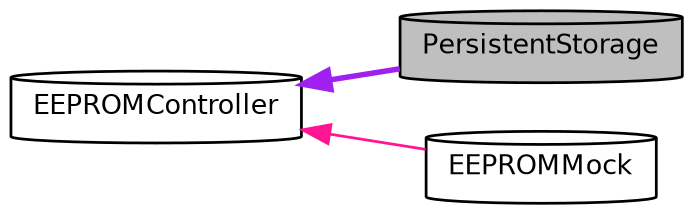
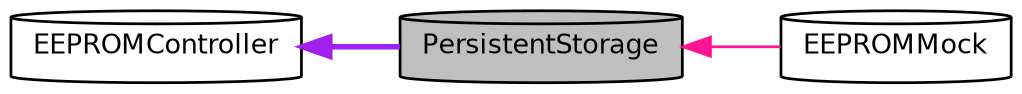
  digraph {
    rankdir=LR
    node [color=black fillcolor=white fontname=Helvetica fontsize=10 shape=cylinder style=filled]
    edge [dir=back fontname=Helvetica fontsize=10 labelfontname=Helvetica labelfontsize=10]
    n1 [fillcolor=grey75 fontcolor=black height=0.2 label=PersistentStorage width=0.4]
    n2 [height=0.2 label=EEPROMMock width=0.4]
    n3 [height=0.2 label=EEPROMController width=0.4]
-   n3 -> n2 [color=deeppink style=solid]
+   n1 -> n2 [color=deeppink style=solid]
    n3 -> n1 [color=purple style=bold]
  }
